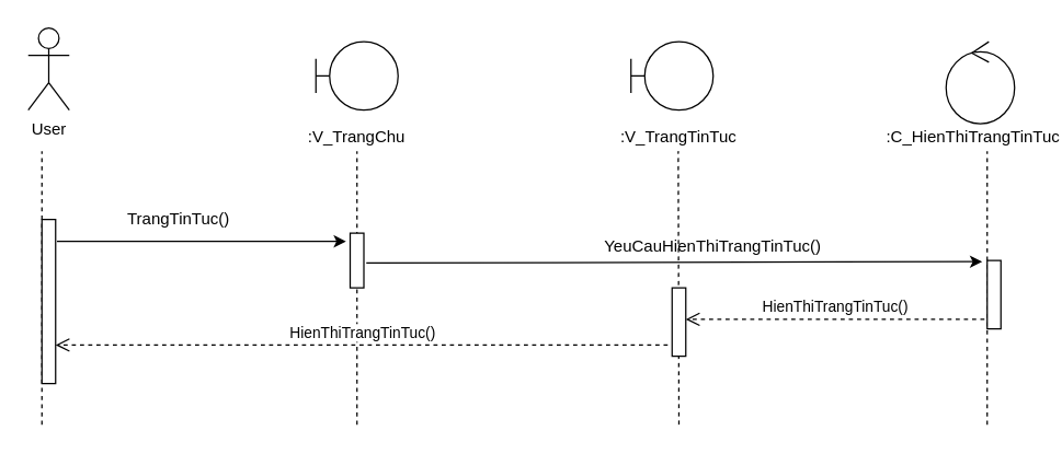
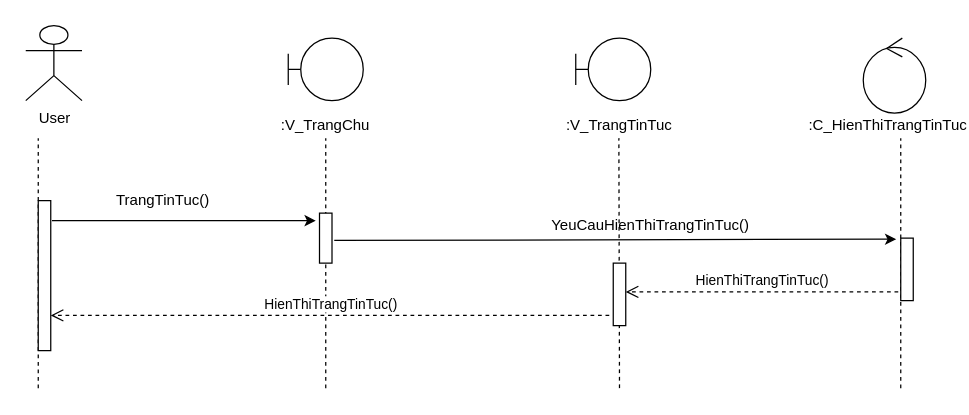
  <mxCell id="0" />
  <mxCell id="1" parent="0" />
- <mxCell id="2" value="User" style="shape=umlActor;verticalLabelPosition=bottom;verticalAlign=top;html=1;outlineConnect=0;" vertex="1" parent="1"><mxGeometry x="20" y="20" width="30" height="60" as="geometry" /></mxCell>
+ <mxCell id="2" value="User" style="shape=umlActor;verticalLabelPosition=bottom;verticalAlign=top;html=1;outlineConnect=0;" vertex="1" parent="1"><mxGeometry x="20" y="20" width="45" height="60" as="geometry" /></mxCell>
  <mxCell id="3" value="" style="shape=umlBoundary;whiteSpace=wrap;html=1;" vertex="1" parent="1"><mxGeometry x="460" y="30" width="60" height="50" as="geometry" /></mxCell>
  <mxCell id="4" value="" style="shape=umlBoundary;whiteSpace=wrap;html=1;" vertex="1" parent="1"><mxGeometry x="230" y="30" width="60" height="50" as="geometry" /></mxCell>
  <mxCell id="5" value="" style="ellipse;shape=umlControl;whiteSpace=wrap;html=1;" vertex="1" parent="1"><mxGeometry x="690" y="30" width="50" height="60" as="geometry" /></mxCell>
  <mxCell id="6" value="" style="endArrow=none;dashed=1;html=1;" edge="1" parent="1"><mxGeometry width="50" height="50" relative="1" as="geometry"><mxPoint x="720" y="310" as="sourcePoint" /><mxPoint x="720" y="110" as="targetPoint" /></mxGeometry></mxCell>
  <mxCell id="7" value="" style="endArrow=none;dashed=1;html=1;" edge="1" parent="1"><mxGeometry width="50" height="50" relative="1" as="geometry"><mxPoint x="495" y="310" as="sourcePoint" /><mxPoint x="494.5" y="110" as="targetPoint" /></mxGeometry></mxCell>
  <mxCell id="8" value="" style="endArrow=none;dashed=1;html=1;entryX=0.5;entryY=1;entryDx=0;entryDy=0;" edge="1" parent="1" target="12"><mxGeometry width="50" height="50" relative="1" as="geometry"><mxPoint x="260" y="310" as="sourcePoint" /><mxPoint x="210" y="100" as="targetPoint" /></mxGeometry></mxCell>
  <mxCell id="9" value="" style="endArrow=none;dashed=1;html=1;" edge="1" parent="1"><mxGeometry width="50" height="50" relative="1" as="geometry"><mxPoint x="30" y="310" as="sourcePoint" /><mxPoint x="30" y="110" as="targetPoint" /></mxGeometry></mxCell>
  <mxCell id="10" value=":C_HienThiTrangTinTuc" style="text;html=1;strokeColor=none;fillColor=none;align=center;verticalAlign=middle;whiteSpace=wrap;rounded=0;" vertex="1" parent="1"><mxGeometry x="690" y="90" width="40" height="20" as="geometry" /></mxCell>
  <mxCell id="11" value=":V_TrangTinTuc" style="text;html=1;strokeColor=none;fillColor=none;align=center;verticalAlign=middle;whiteSpace=wrap;rounded=0;" vertex="1" parent="1"><mxGeometry x="475" y="90" width="40" height="20" as="geometry" /></mxCell>
  <mxCell id="12" value=":V_TrangChu" style="text;html=1;strokeColor=none;fillColor=none;align=center;verticalAlign=middle;whiteSpace=wrap;rounded=0;" vertex="1" parent="1"><mxGeometry x="240" y="90" width="40" height="20" as="geometry" /></mxCell>
  <mxCell id="13" value="" style="html=1;points=[];perimeter=orthogonalPerimeter;" vertex="1" parent="1"><mxGeometry x="720" y="190" width="10" height="50" as="geometry" /></mxCell>
  <mxCell id="14" value="" style="html=1;points=[];perimeter=orthogonalPerimeter;" vertex="1" parent="1"><mxGeometry x="490" y="210" width="10" height="50" as="geometry" /></mxCell>
  <mxCell id="15" value="" style="html=1;points=[];perimeter=orthogonalPerimeter;" vertex="1" parent="1"><mxGeometry x="255" y="170" width="10" height="40" as="geometry" /></mxCell>
  <mxCell id="16" value="" style="html=1;points=[];perimeter=orthogonalPerimeter;" vertex="1" parent="1"><mxGeometry x="30" y="160" width="10" height="120" as="geometry" /></mxCell>
  <mxCell id="17" value="" style="endArrow=classic;html=1;" edge="1" parent="1"><mxGeometry width="50" height="50" relative="1" as="geometry"><mxPoint x="41" y="176" as="sourcePoint" /><mxPoint x="252" y="176" as="targetPoint" /></mxGeometry></mxCell>
  <mxCell id="18" value="TrangTinTuc()" style="text;html=1;strokeColor=none;fillColor=none;align=center;verticalAlign=middle;whiteSpace=wrap;rounded=0;" vertex="1" parent="1"><mxGeometry x="110" y="150" width="40" height="20" as="geometry" /></mxCell>
  <mxCell id="19" value="" style="endArrow=classic;html=1;exitX=1.18;exitY=0.545;exitDx=0;exitDy=0;exitPerimeter=0;entryX=-0.36;entryY=0.017;entryDx=0;entryDy=0;entryPerimeter=0;" edge="1" parent="1" source="15" target="13"><mxGeometry width="50" height="50" relative="1" as="geometry"><mxPoint x="380" y="300" as="sourcePoint" /><mxPoint x="430" y="250" as="targetPoint" /></mxGeometry></mxCell>
  <mxCell id="20" value="YeuCauHienThiTrangTinTuc()" style="text;html=1;strokeColor=none;fillColor=none;align=center;verticalAlign=middle;whiteSpace=wrap;rounded=0;" vertex="1" parent="1"><mxGeometry x="500" y="170" width="40" height="20" as="geometry" /></mxCell>
  <mxCell id="21" value="HienThiTrangTinTuc()" style="html=1;verticalAlign=bottom;endArrow=open;dashed=1;endSize=8;" edge="1" parent="1"><mxGeometry relative="1" as="geometry"><mxPoint x="718" y="233" as="sourcePoint" /><mxPoint x="500" y="233" as="targetPoint" /></mxGeometry></mxCell>
  <mxCell id="22" value="HienThiTrangTinTuc()" style="html=1;verticalAlign=bottom;endArrow=open;dashed=1;endSize=8;exitX=-0.32;exitY=0.836;exitDx=0;exitDy=0;exitPerimeter=0;" edge="1" parent="1" source="14" target="16"><mxGeometry relative="1" as="geometry"><mxPoint x="440" y="270" as="sourcePoint" /><mxPoint x="360" y="270" as="targetPoint" /></mxGeometry></mxCell>
